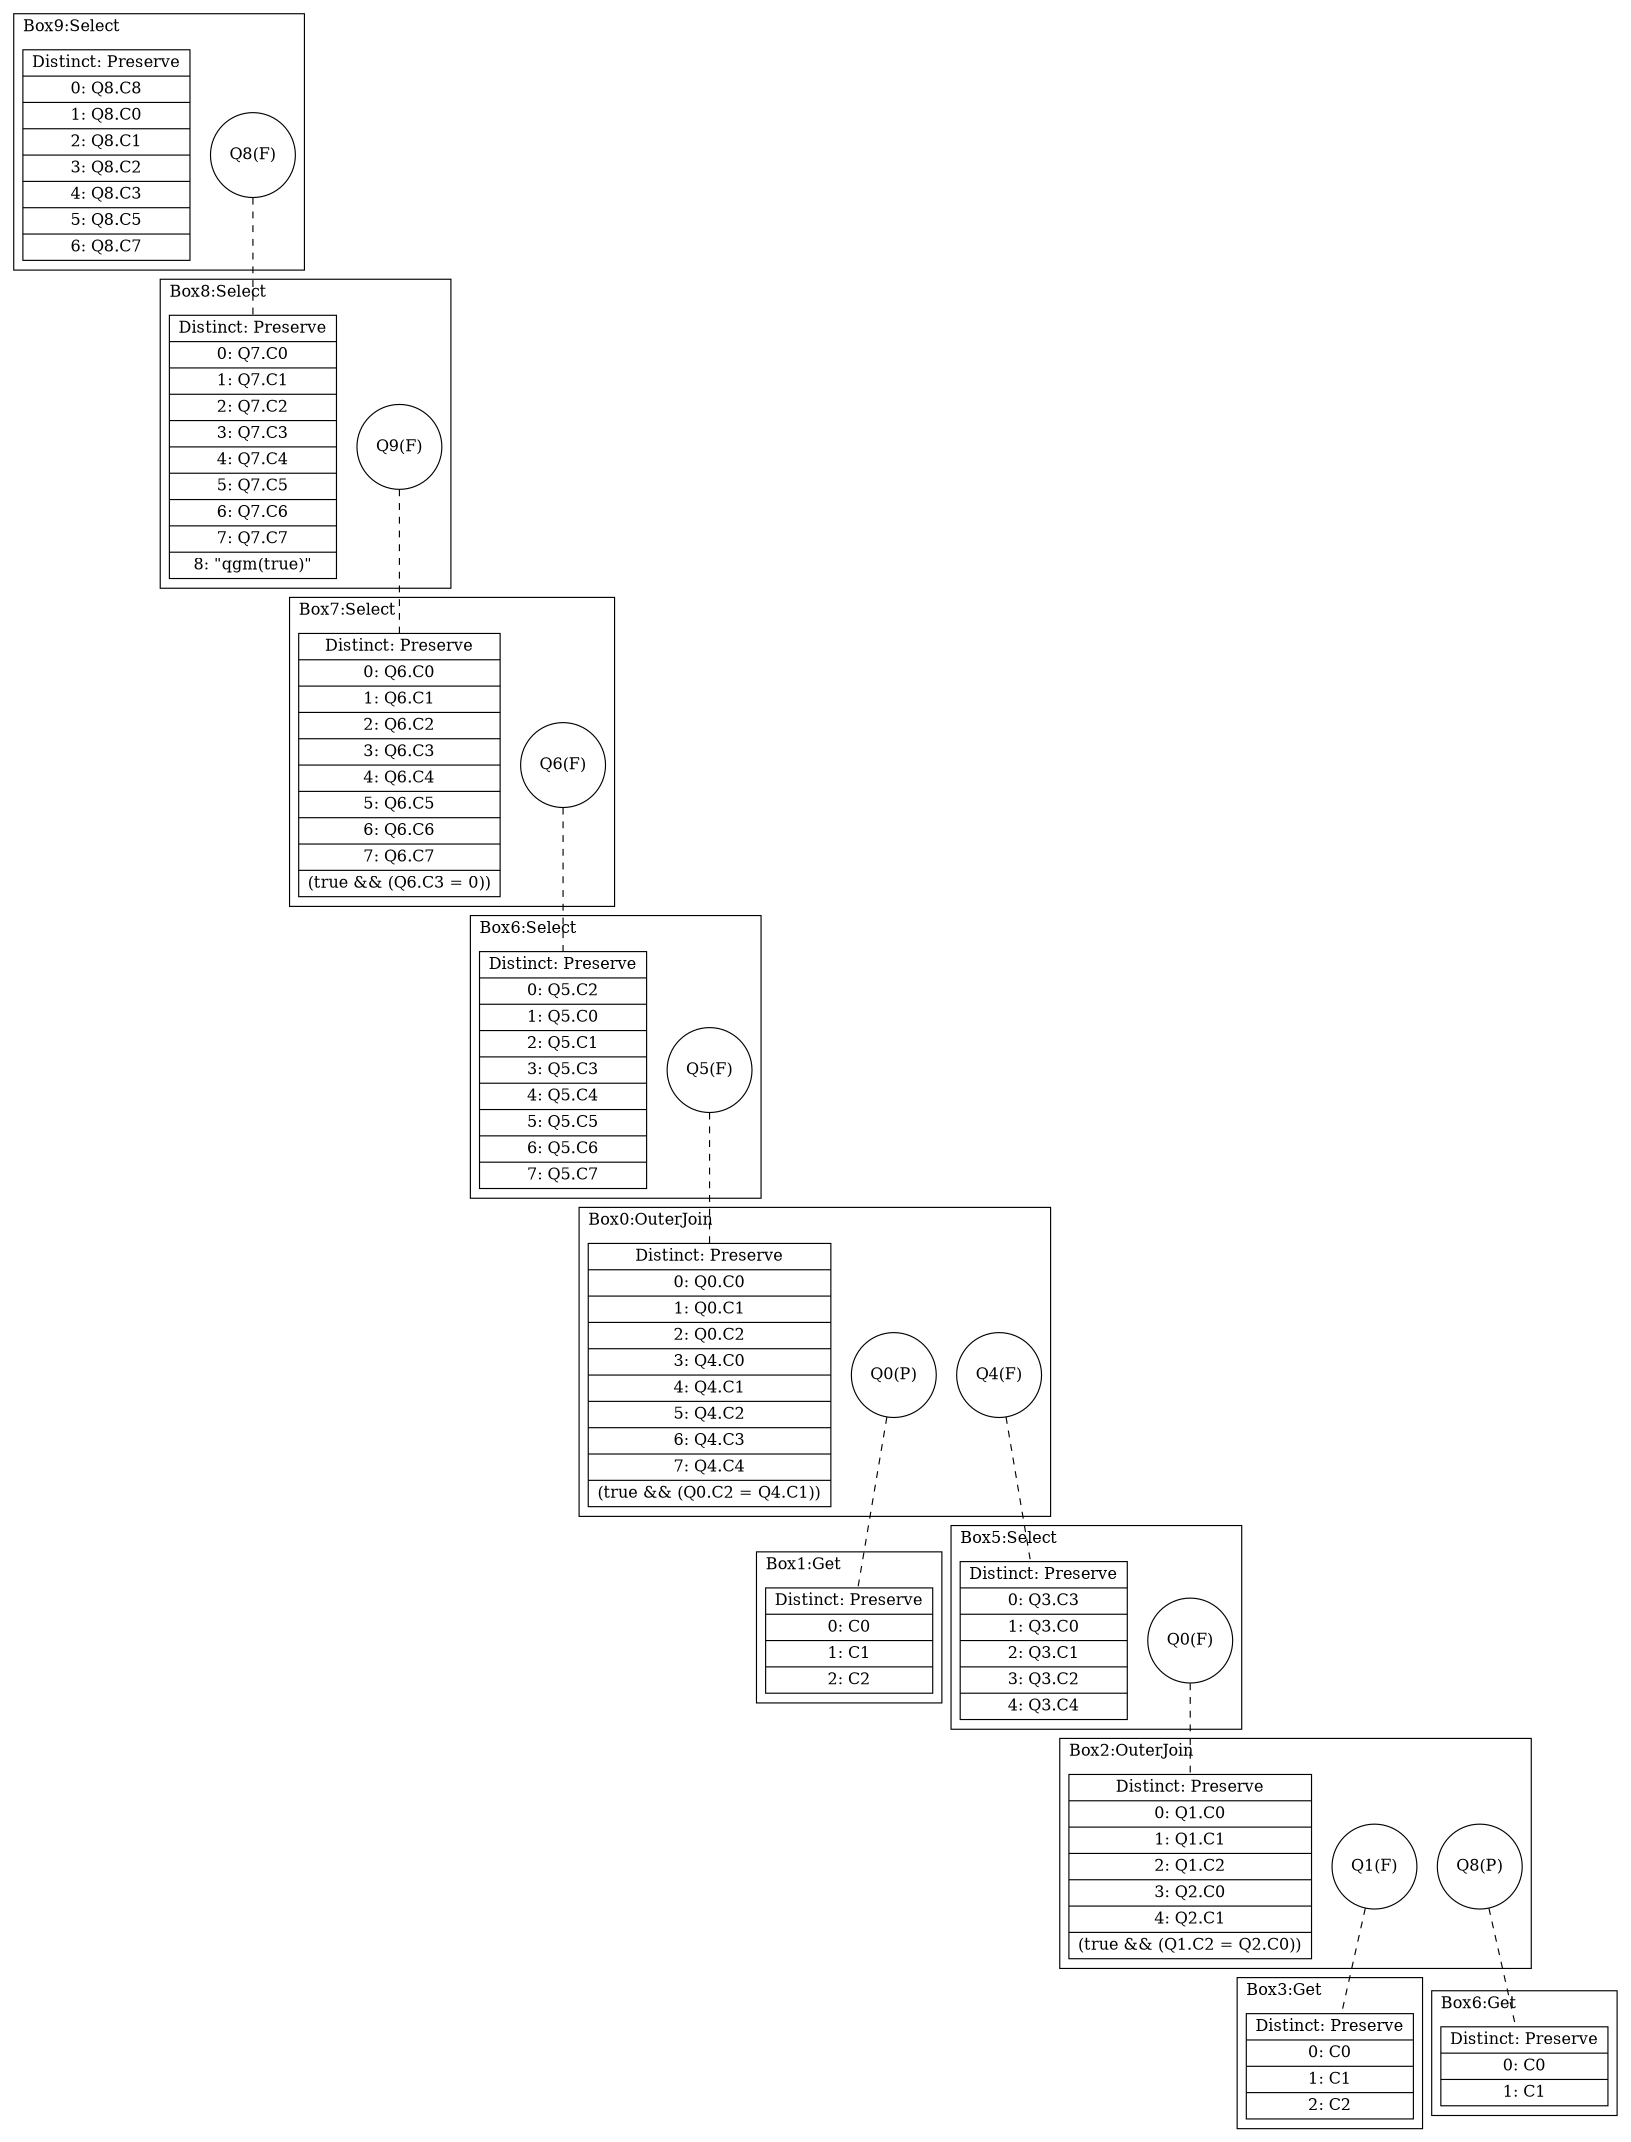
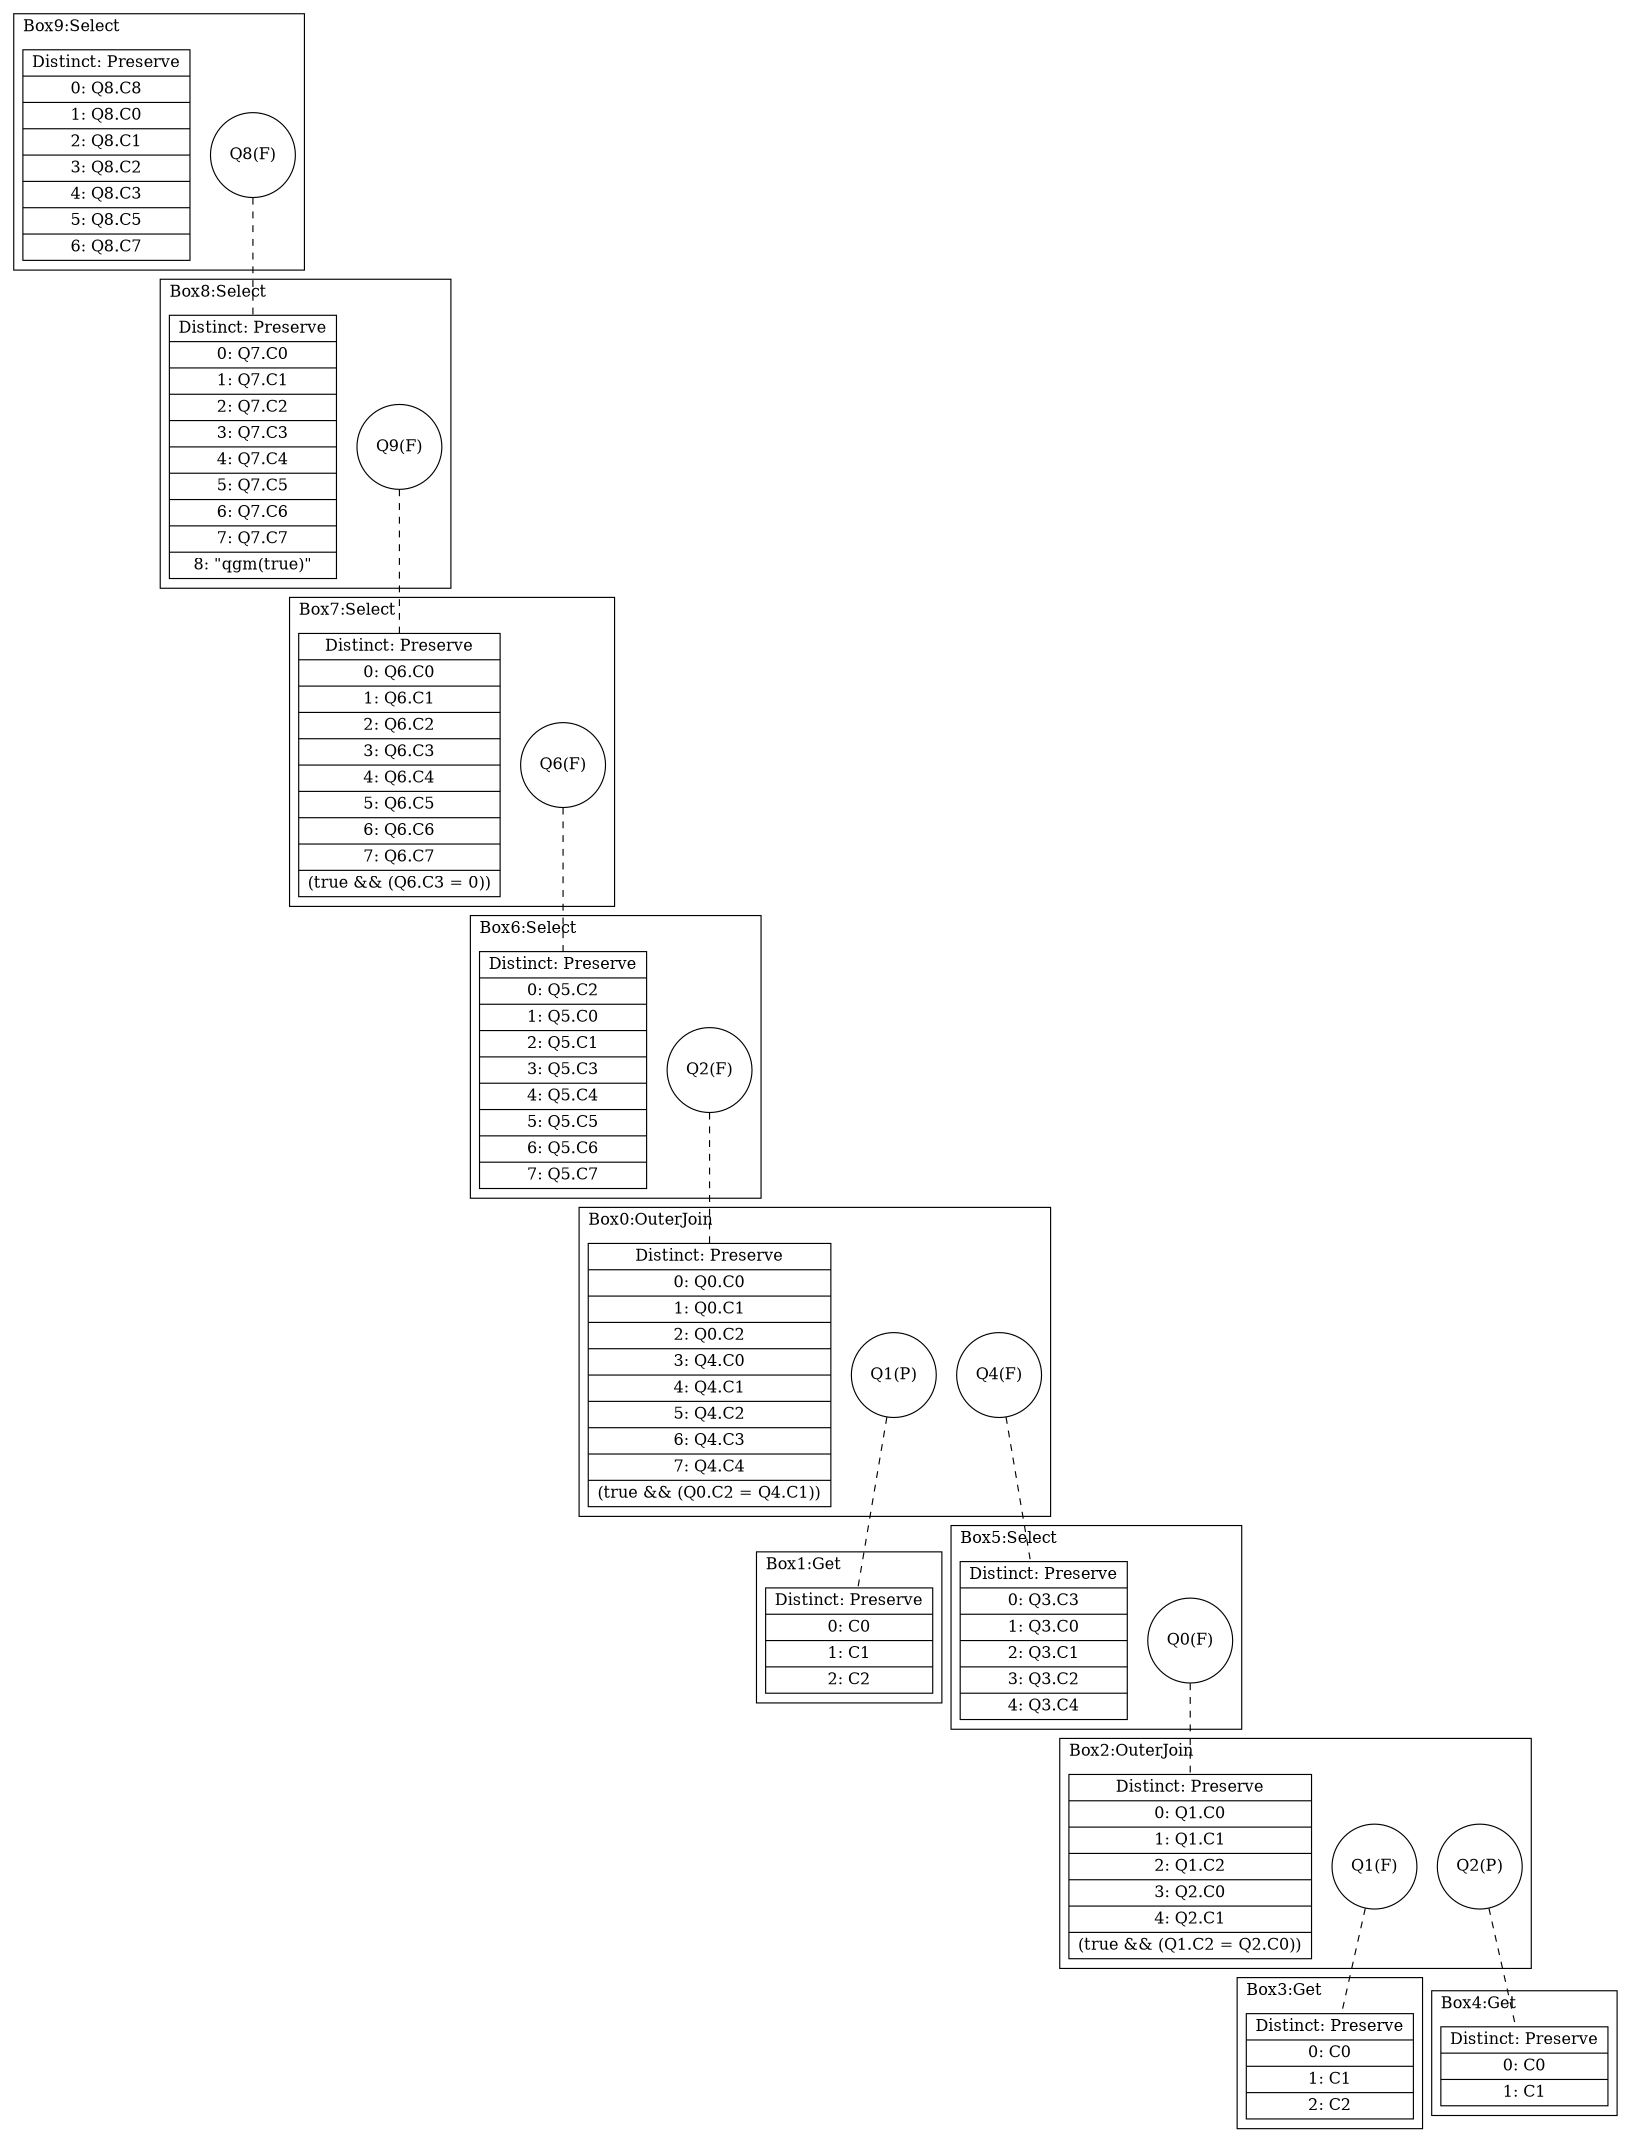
  digraph {
    compound=true
    labeljust=l
    node [shape=record]
    edge [arrowhead=none style=dashed]
    n1 [label="Q8(F)" shape=circle]
    n2 [label="{ Distinct: Preserve| 0: Q8.C8| 1: Q8.C0| 2: Q8.C1| 3: Q8.C2| 4: Q8.C3| 5: Q8.C5| 6: Q8.C7 }"]
    n3 [label="Q9(F)" shape=circle]
    n4 [label="{ Distinct: Preserve| 0: Q7.C0| 1: Q7.C1| 2: Q7.C2| 3: Q7.C3| 4: Q7.C4| 5: Q7.C5| 6: Q7.C6| 7: Q7.C7| 8: \"qgm(true)\" }"]
    n5 [label="Q6(F)" shape=circle]
    n6 [label="{ Distinct: Preserve| 0: Q6.C0| 1: Q6.C1| 2: Q6.C2| 3: Q6.C3| 4: Q6.C4| 5: Q6.C5| 6: Q6.C6| 7: Q6.C7| (true && (Q6.C3 = 0)) }"]
-   n7 [label="Q5(F)" shape=circle]
+   n7 [label="Q2(F)" shape=circle]
    n8 [label="{ Distinct: Preserve| 0: Q5.C2| 1: Q5.C0| 2: Q5.C1| 3: Q5.C3| 4: Q5.C4| 5: Q5.C5| 6: Q5.C6| 7: Q5.C7 }"]
-   n9 [label="Q0(P)" shape=circle]
+   n9 [label="Q1(P)" shape=circle]
    n10 [label="Q4(F)" shape=circle]
    n11 [label="{ Distinct: Preserve| 0: Q0.C0| 1: Q0.C1| 2: Q0.C2| 3: Q4.C0| 4: Q4.C1| 5: Q4.C2| 6: Q4.C3| 7: Q4.C4| (true && (Q0.C2 = Q4.C1)) }"]
    n12 [label="{ Distinct: Preserve| 0: C0| 1: C1| 2: C2 }"]
    n13 [label="Q0(F)" shape=circle]
    n14 [label="{ Distinct: Preserve| 0: Q3.C3| 1: Q3.C0| 2: Q3.C1| 3: Q3.C2| 4: Q3.C4 }"]
    n15 [label="Q1(F)" shape=circle]
-   n16 [label="Q8(P)" shape=circle]
+   n16 [label="Q2(P)" shape=circle]
    n17 [label="{ Distinct: Preserve| 0: Q1.C0| 1: Q1.C1| 2: Q1.C2| 3: Q2.C0| 4: Q2.C1| (true && (Q1.C2 = Q2.C0)) }"]
    n18 [label="{ Distinct: Preserve| 0: C0| 1: C1| 2: C2 }"]
    n19 [label="{ Distinct: Preserve| 0: C0| 1: C1 }"]
    subgraph cluster_1 {
      label="Box9:Select"
      n2
      subgraph sub_2 {
        label="Box9:Select"
        rank=same
        n1
      }
    }
    subgraph cluster_3 {
      label="Box8:Select"
      n4
      subgraph sub_4 {
        label="Box8:Select"
        rank=same
        n3
      }
    }
    subgraph cluster_5 {
      label="Box7:Select"
      n6
      subgraph sub_6 {
        label="Box7:Select"
        rank=same
        n5
      }
    }
    subgraph cluster_7 {
      label="Box6:Select"
      n8
      subgraph sub_8 {
        label="Box6:Select"
        rank=same
        n7
      }
    }
    subgraph cluster_9 {
      label="Box0:OuterJoin"
      n11
      subgraph sub_10 {
        label="Box0:OuterJoin"
        rank=same
        n9
        n10
      }
    }
    subgraph cluster_11 {
      label="Box1:Get"
      n12
      subgraph sub_12 {
        label="Box1:Get"
        rank=same
      }
    }
    subgraph cluster_13 {
      label="Box5:Select"
      n14
      subgraph sub_14 {
        label="Box5:Select"
        rank=same
        n13
      }
    }
    subgraph cluster_15 {
      label="Box2:OuterJoin"
      n17
      subgraph sub_16 {
        label="Box2:OuterJoin"
        rank=same
        n15
        n16
      }
    }
    subgraph cluster_17 {
      label="Box3:Get"
      n18
      subgraph sub_18 {
        label="Box3:Get"
        rank=same
      }
    }
    subgraph cluster_19 {
-     label="Box6:Get"
+     label="Box4:Get"
      n19
      subgraph sub_20 {
        label="Box4:Get"
        rank=same
      }
    }
    n1 -> n4
    n3 -> n6
    n5 -> n8
    n7 -> n11
    n9 -> n12
    n10 -> n14
    n13 -> n17
    n15 -> n18
    n16 -> n19
  }
